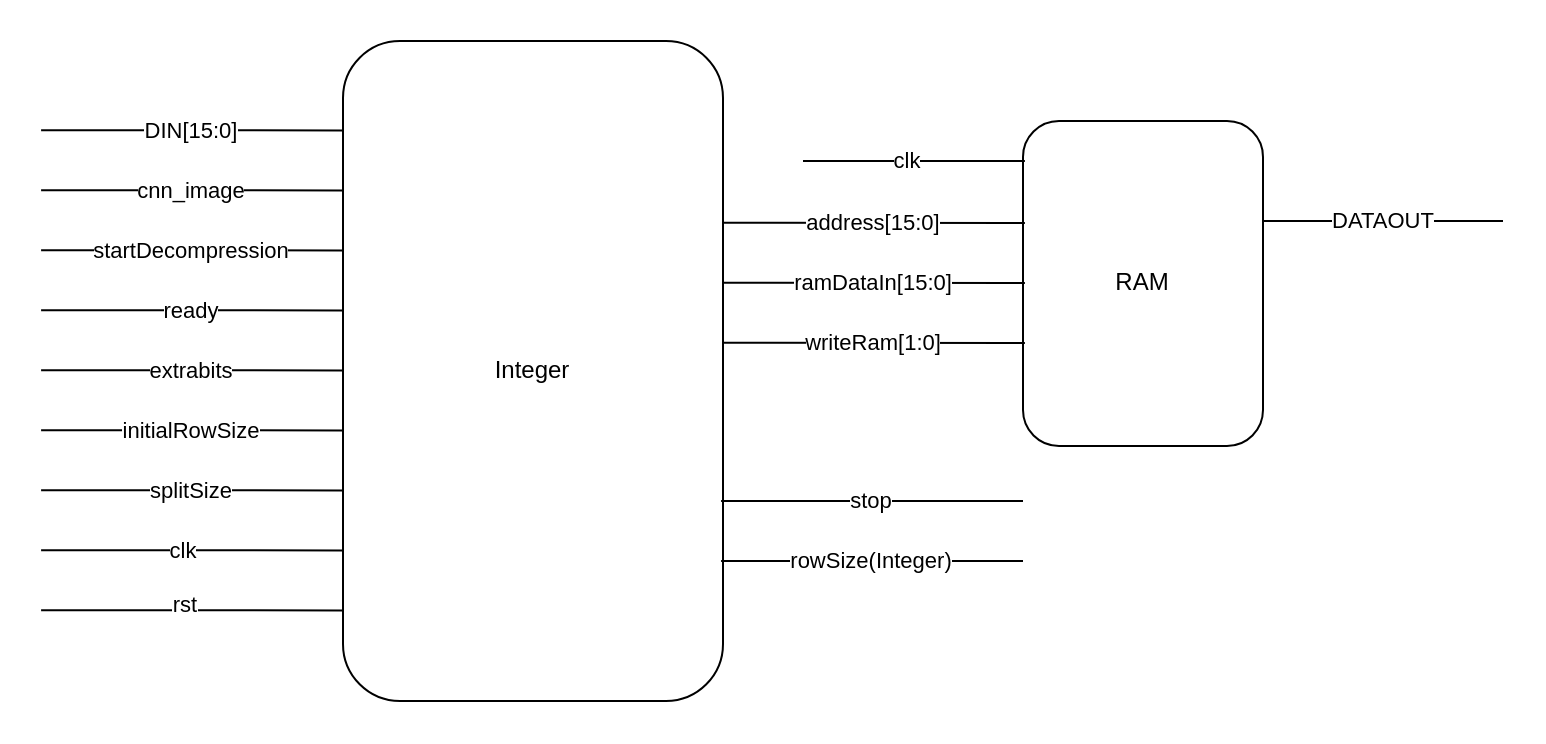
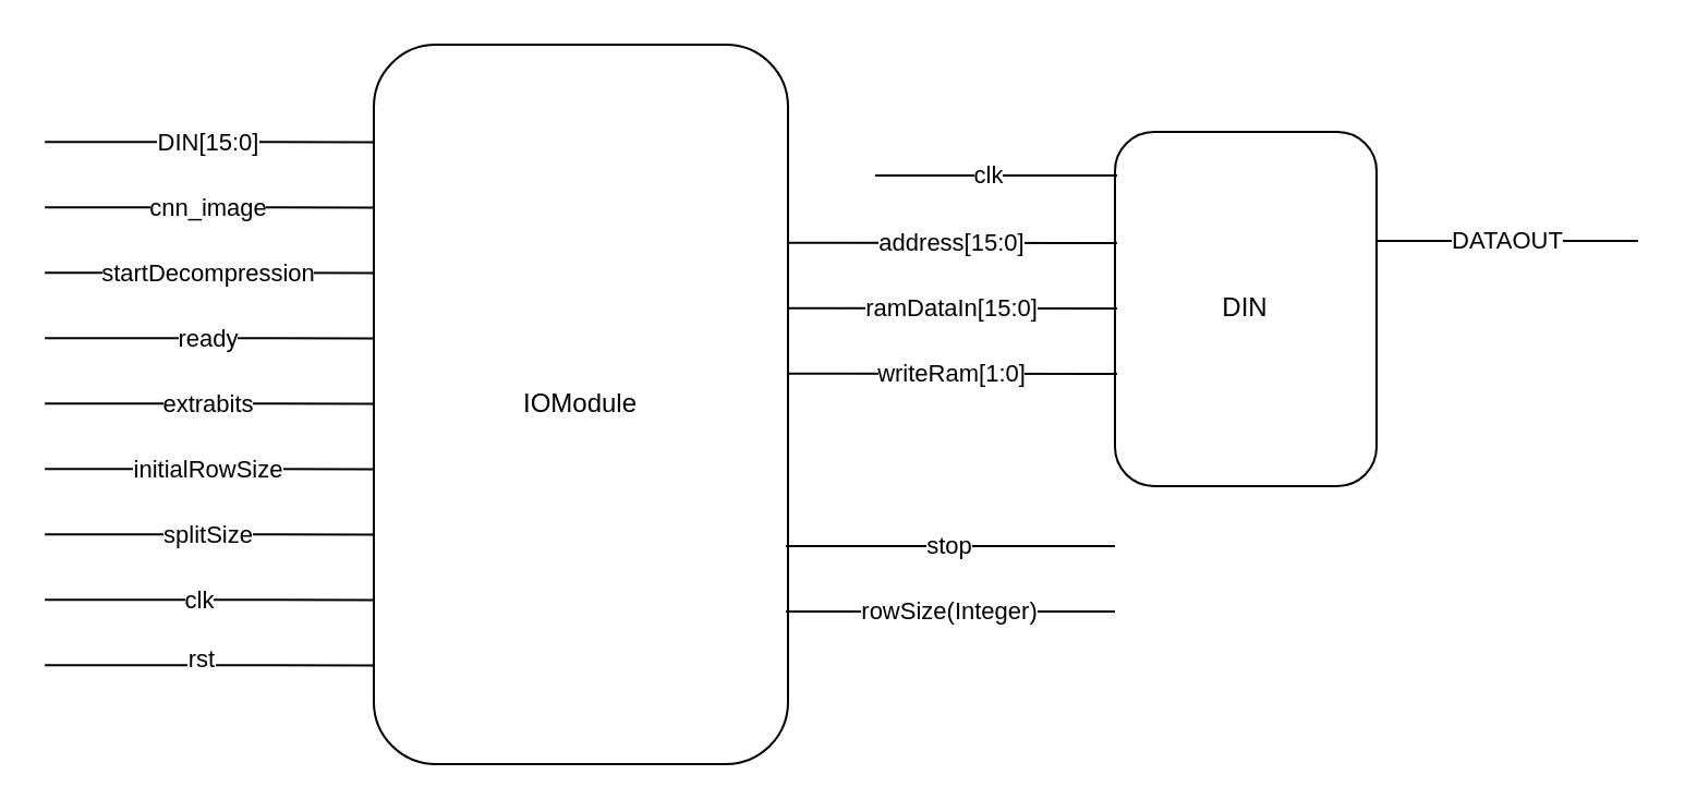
  <mxCell id="0" />
  <mxCell id="1" parent="0" />
- <mxCell id="2" value="Integer" style="rounded=1;whiteSpace=wrap;html=1;" vertex="1" parent="1"><mxGeometry x="171" y="20" width="190" height="330" as="geometry" /></mxCell>
- <mxCell id="3" value="RAM" style="rounded=1;whiteSpace=wrap;html=1;" vertex="1" parent="1"><mxGeometry x="511" y="60" width="120" height="162.5" as="geometry" /></mxCell>
+ <mxCell id="2" value="IOModule" style="rounded=1;whiteSpace=wrap;html=1;" vertex="1" parent="1"><mxGeometry x="171" y="20" width="190" height="330" as="geometry" /></mxCell>
+ <mxCell id="3" value="DIN" style="rounded=1;whiteSpace=wrap;html=1;" vertex="1" parent="1"><mxGeometry x="511" y="60" width="120" height="162.5" as="geometry" /></mxCell>
  <mxCell id="4" value="startDecompression" style="endArrow=none;html=1;entryX=0.005;entryY=0.091;entryDx=0;entryDy=0;entryPerimeter=0;" edge="1" parent="1"><mxGeometry width="50" height="50" relative="1" as="geometry"><mxPoint x="20.05" y="124.66" as="sourcePoint" /><mxPoint x="171" y="124.69" as="targetPoint" /></mxGeometry></mxCell>
  <mxCell id="5" value="ready" style="endArrow=none;html=1;entryX=0.005;entryY=0.091;entryDx=0;entryDy=0;entryPerimeter=0;" edge="1" parent="1"><mxGeometry width="50" height="50" relative="1" as="geometry"><mxPoint x="20.05" y="154.66" as="sourcePoint" /><mxPoint x="171" y="154.69" as="targetPoint" /></mxGeometry></mxCell>
  <mxCell id="6" value="extrabits" style="endArrow=none;html=1;entryX=0.005;entryY=0.091;entryDx=0;entryDy=0;entryPerimeter=0;" edge="1" parent="1"><mxGeometry width="50" height="50" relative="1" as="geometry"><mxPoint x="20.05" y="184.66" as="sourcePoint" /><mxPoint x="171" y="184.69" as="targetPoint" /></mxGeometry></mxCell>
  <mxCell id="7" value="initialRowSize" style="endArrow=none;html=1;entryX=0.005;entryY=0.091;entryDx=0;entryDy=0;entryPerimeter=0;" edge="1" parent="1"><mxGeometry width="50" height="50" relative="1" as="geometry"><mxPoint x="20.05" y="214.66" as="sourcePoint" /><mxPoint x="171" y="214.69" as="targetPoint" /></mxGeometry></mxCell>
  <mxCell id="8" value="splitSize" style="endArrow=none;html=1;entryX=0.005;entryY=0.091;entryDx=0;entryDy=0;entryPerimeter=0;" edge="1" parent="1"><mxGeometry width="50" height="50" relative="1" as="geometry"><mxPoint x="20.05" y="244.66" as="sourcePoint" /><mxPoint x="171" y="244.69" as="targetPoint" /></mxGeometry></mxCell>
  <mxCell id="9" value="clk" style="endArrow=none;html=1;entryX=0.005;entryY=0.091;entryDx=0;entryDy=0;entryPerimeter=0;" edge="1" parent="1"><mxGeometry x="-0.06" width="50" height="50" relative="1" as="geometry"><mxPoint x="20.05" y="274.66" as="sourcePoint" /><mxPoint x="171" y="274.69" as="targetPoint" /><mxPoint as="offset" /></mxGeometry></mxCell>
  <mxCell id="10" value="" style="endArrow=none;html=1;entryX=0.005;entryY=0.091;entryDx=0;entryDy=0;entryPerimeter=0;" edge="1" parent="1"><mxGeometry width="50" height="50" relative="1" as="geometry"><mxPoint x="20.05" y="304.66" as="sourcePoint" /><mxPoint x="171" y="304.69" as="targetPoint" /></mxGeometry></mxCell>
  <mxCell id="11" value="rst" style="edgeLabel;html=1;align=center;verticalAlign=middle;resizable=0;points=[];" vertex="1" connectable="0" parent="10"><mxGeometry x="0.382" y="3" relative="1" as="geometry"><mxPoint x="-33" as="offset" /></mxGeometry></mxCell>
  <mxCell id="12" value="cnn_image" style="endArrow=none;html=1;entryX=0.005;entryY=0.091;entryDx=0;entryDy=0;entryPerimeter=0;" edge="1" parent="1"><mxGeometry width="50" height="50" relative="1" as="geometry"><mxPoint x="20.05" y="94.66" as="sourcePoint" /><mxPoint x="171" y="94.69" as="targetPoint" /></mxGeometry></mxCell>
  <mxCell id="13" value="DIN[15:0]" style="endArrow=none;html=1;entryX=0.005;entryY=0.091;entryDx=0;entryDy=0;entryPerimeter=0;" edge="1" parent="1"><mxGeometry width="50" height="50" relative="1" as="geometry"><mxPoint x="20.05" y="64.66" as="sourcePoint" /><mxPoint x="171" y="64.69" as="targetPoint" /></mxGeometry></mxCell>
  <mxCell id="14" value="address[15:0]" style="endArrow=none;html=1;entryX=0.005;entryY=0.091;entryDx=0;entryDy=0;entryPerimeter=0;" edge="1" parent="1"><mxGeometry width="50" height="50" relative="1" as="geometry"><mxPoint x="361" y="110.91" as="sourcePoint" /><mxPoint x="511.95" y="110.94" as="targetPoint" /></mxGeometry></mxCell>
  <mxCell id="15" value="ramDataIn[15:0]" style="endArrow=none;html=1;entryX=0.005;entryY=0.091;entryDx=0;entryDy=0;entryPerimeter=0;" edge="1" parent="1"><mxGeometry width="50" height="50" relative="1" as="geometry"><mxPoint x="361" y="140.91" as="sourcePoint" /><mxPoint x="511.95" y="140.94" as="targetPoint" /></mxGeometry></mxCell>
  <mxCell id="16" value="writeRam[1:0]" style="endArrow=none;html=1;entryX=0.005;entryY=0.091;entryDx=0;entryDy=0;entryPerimeter=0;" edge="1" parent="1"><mxGeometry width="50" height="50" relative="1" as="geometry"><mxPoint x="361" y="170.91" as="sourcePoint" /><mxPoint x="511.95" y="170.94" as="targetPoint" /></mxGeometry></mxCell>
  <mxCell id="17" value="stop" style="endArrow=none;html=1;entryX=0.005;entryY=0.091;entryDx=0;entryDy=0;entryPerimeter=0;" edge="1" parent="1"><mxGeometry width="50" height="50" relative="1" as="geometry"><mxPoint x="360.05" y="250" as="sourcePoint" /><mxPoint x="511" y="250.03" as="targetPoint" /></mxGeometry></mxCell>
  <mxCell id="18" value="rowSize(Integer)" style="endArrow=none;html=1;entryX=0.005;entryY=0.091;entryDx=0;entryDy=0;entryPerimeter=0;" edge="1" parent="1"><mxGeometry width="50" height="50" relative="1" as="geometry"><mxPoint x="360.05" y="280" as="sourcePoint" /><mxPoint x="511" y="280.03" as="targetPoint" /></mxGeometry></mxCell>
  <mxCell id="19" value="clk" style="endArrow=none;html=1;entryX=0.005;entryY=0.091;entryDx=0;entryDy=0;entryPerimeter=0;" edge="1" parent="1"><mxGeometry x="-0.06" width="50" height="50" relative="1" as="geometry"><mxPoint x="401" y="80" as="sourcePoint" /><mxPoint x="511.95" y="80.03" as="targetPoint" /><mxPoint as="offset" /></mxGeometry></mxCell>
  <mxCell id="20" value="DATAOUT" style="endArrow=none;html=1;" edge="1" parent="1"><mxGeometry width="50" height="50" relative="1" as="geometry"><mxPoint x="631" y="110" as="sourcePoint" /><mxPoint x="751" y="110" as="targetPoint" /></mxGeometry></mxCell>
